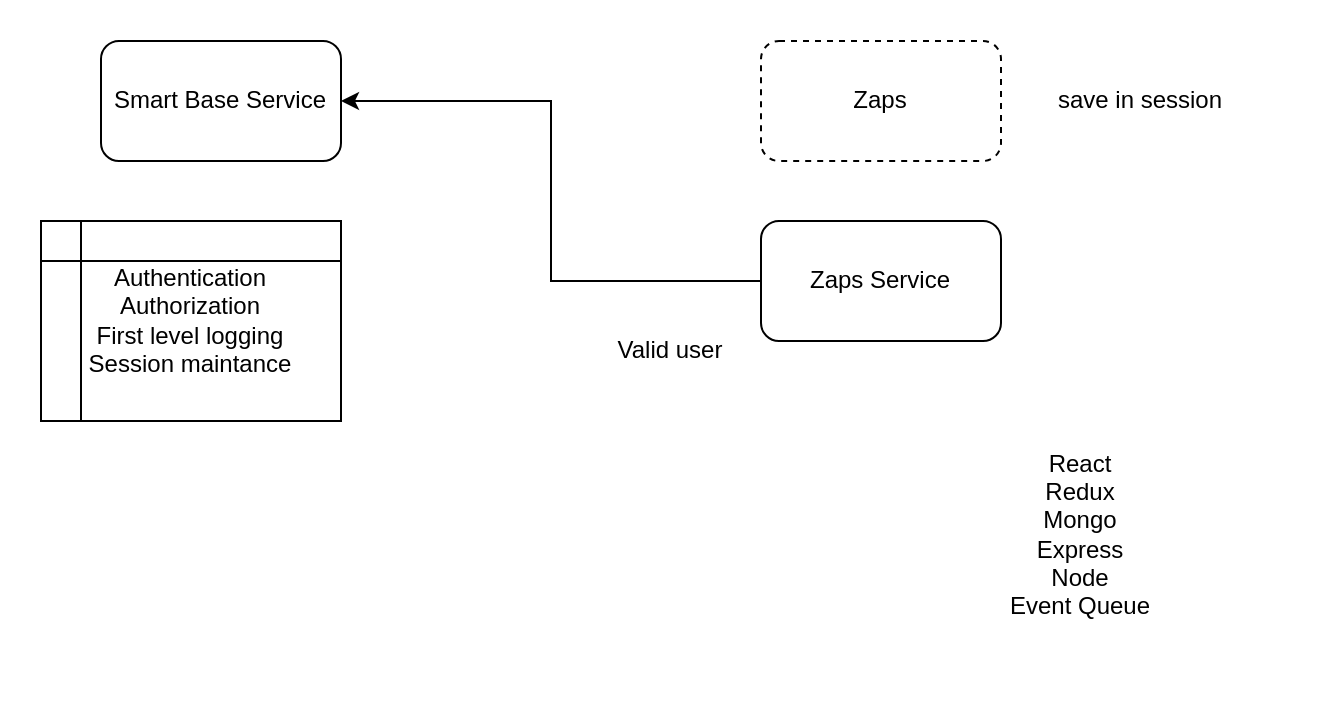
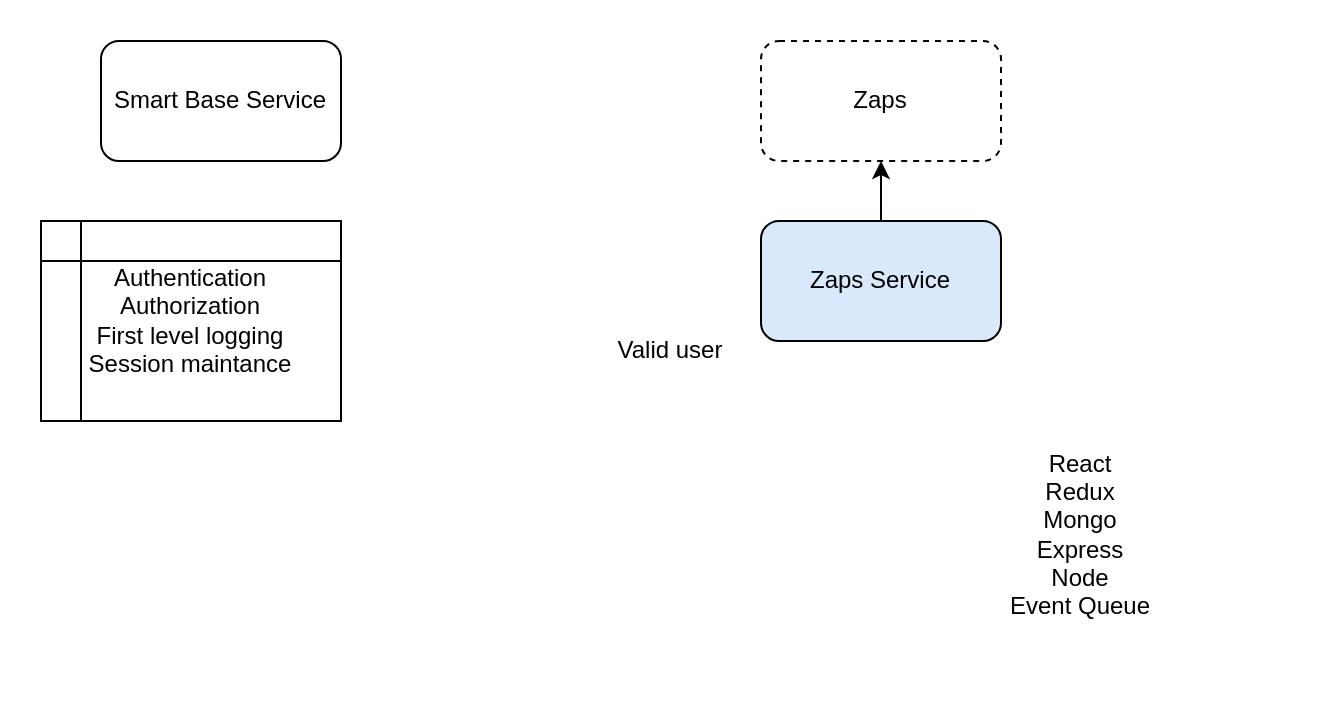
  <mxCell id="0" />
  <mxCell id="1" parent="0" />
  <mxCell id="2" value="Smart Base Service" style="rounded=1;whiteSpace=wrap;html=1;" vertex="1" parent="1"><mxGeometry x="50" y="20" width="120" height="60" as="geometry" /></mxCell>
  <mxCell id="3" value="Authentication&lt;br&gt;Authorization&lt;br&gt;First level logging&lt;br&gt;Session maintance" style="shape=internalStorage;whiteSpace=wrap;html=1;backgroundOutline=1;" vertex="1" parent="1"><mxGeometry x="20" y="110" width="150" height="100" as="geometry" /></mxCell>
  <mxCell id="4" value="Zaps" style="rounded=1;whiteSpace=wrap;html=1;dashed=1;" vertex="1" parent="1"><mxGeometry x="380" y="20" width="120" height="60" as="geometry" /></mxCell>
- <mxCell id="5" style="edgeStyle=orthogonalEdgeStyle;rounded=0;orthogonalLoop=1;jettySize=auto;html=1;entryX=1;entryY=0.5;entryDx=0;entryDy=0;" edge="1" parent="1" source="7" target="2"><mxGeometry relative="1" as="geometry" /></mxCell>
- <mxCell id="7" value="Zaps Service" style="rounded=1;whiteSpace=wrap;html=1;" vertex="1" parent="1"><mxGeometry x="380" y="110" width="120" height="60" as="geometry" /></mxCell>
+ <mxCell id="6" style="edgeStyle=orthogonalEdgeStyle;rounded=0;orthogonalLoop=1;jettySize=auto;html=1;exitX=0.5;exitY=0;exitDx=0;exitDy=0;entryX=0.5;entryY=1;entryDx=0;entryDy=0;" edge="1" parent="1" source="7" target="4"><mxGeometry relative="1" as="geometry" /></mxCell>
+ <mxCell id="7" value="Zaps Service" style="rounded=1;whiteSpace=wrap;html=1;fillColor=#dae8fc;" vertex="1" parent="1"><mxGeometry x="380" y="110" width="120" height="60" as="geometry" /></mxCell>
  <mxCell id="8" value="Valid user" style="text;html=1;strokeColor=none;fillColor=none;align=center;verticalAlign=middle;whiteSpace=wrap;rounded=0;" vertex="1" parent="1"><mxGeometry x="300" y="150" width="70" height="50" as="geometry" /></mxCell>
- <mxCell id="9" value="save in session&lt;br&gt;" style="text;html=1;strokeColor=none;fillColor=none;align=center;verticalAlign=middle;whiteSpace=wrap;rounded=0;" vertex="1" parent="1"><mxGeometry x="500" y="40" width="140" height="20" as="geometry" /></mxCell>
  <mxCell id="10" value="&lt;br&gt;React&lt;br&gt;Redux&lt;br&gt;Mongo&lt;br&gt;Express&lt;br&gt;Node&lt;br&gt;Event Queue" style="text;html=1;strokeColor=none;fillColor=none;align=center;verticalAlign=middle;whiteSpace=wrap;rounded=0;" vertex="1" parent="1"><mxGeometry x="480" y="185" width="120" height="150" as="geometry" /></mxCell>
